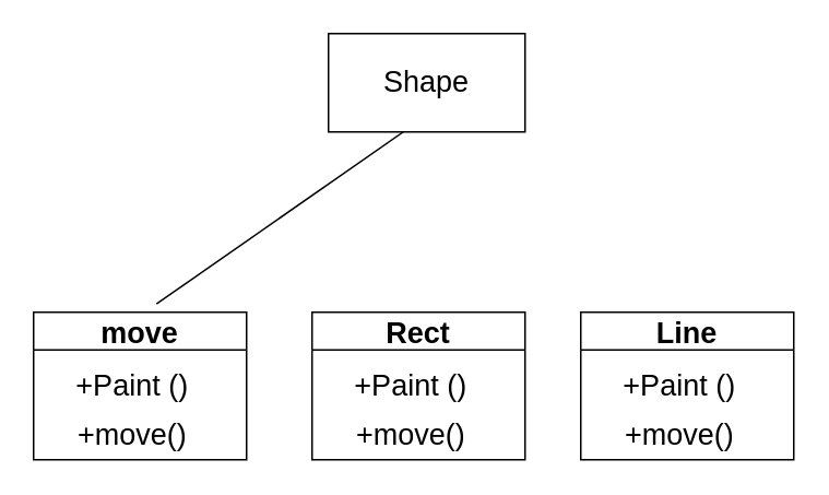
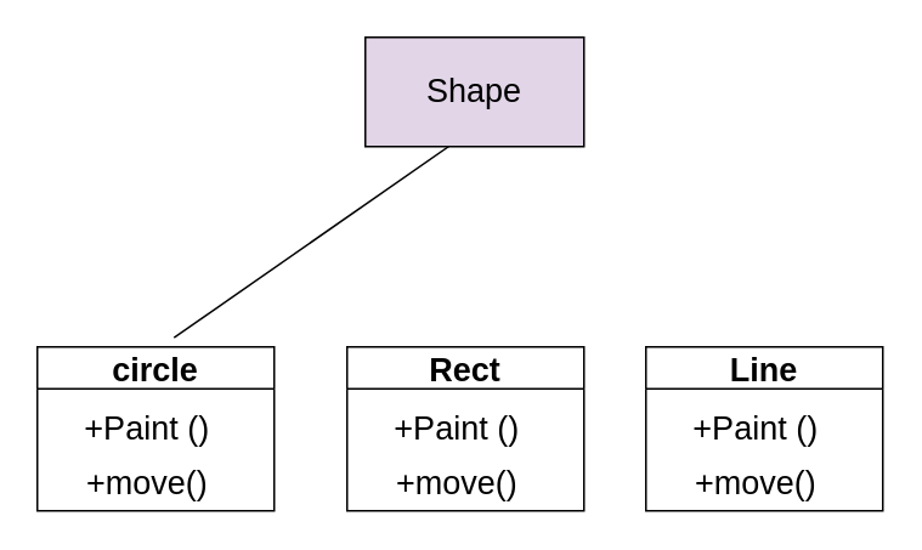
  <mxCell id="0" />
  <mxCell id="1" parent="0" />
- <mxCell id="2" value="move" style="swimlane;fontSize=18;" vertex="1" parent="1"><mxGeometry x="20" y="190" width="130" height="90" as="geometry" /></mxCell>
+ <mxCell id="2" value="circle" style="swimlane;fontSize=18;" vertex="1" parent="1"><mxGeometry x="20" y="190" width="130" height="90" as="geometry" /></mxCell>
  <mxCell id="3" value="+Paint ()" style="text;html=1;align=center;verticalAlign=middle;resizable=0;points=[];autosize=1;strokeColor=none;fillColor=none;fontSize=18;" vertex="1" parent="2"><mxGeometry x="20" y="30" width="80" height="30" as="geometry" /></mxCell>
  <mxCell id="4" value="+move()" style="text;html=1;align=center;verticalAlign=middle;resizable=0;points=[];autosize=1;strokeColor=none;fillColor=none;fontSize=18;" vertex="1" parent="2"><mxGeometry x="20" y="60" width="80" height="30" as="geometry" /></mxCell>
  <mxCell id="5" value="Rect" style="swimlane;fontSize=18;" vertex="1" parent="1"><mxGeometry x="190" y="190" width="130" height="90" as="geometry" /></mxCell>
  <mxCell id="6" value="+Paint ()" style="text;html=1;align=center;verticalAlign=middle;resizable=0;points=[];autosize=1;strokeColor=none;fillColor=none;fontSize=18;" vertex="1" parent="5"><mxGeometry x="20" y="30" width="80" height="30" as="geometry" /></mxCell>
  <mxCell id="7" value="+move()" style="text;html=1;align=center;verticalAlign=middle;resizable=0;points=[];autosize=1;strokeColor=none;fillColor=none;fontSize=18;" vertex="1" parent="5"><mxGeometry x="20" y="60" width="80" height="30" as="geometry" /></mxCell>
  <mxCell id="8" value="Line" style="swimlane;fontSize=18;" vertex="1" parent="1"><mxGeometry x="354" y="190" width="130" height="90" as="geometry" /></mxCell>
  <mxCell id="9" value="+Paint ()" style="text;html=1;align=center;verticalAlign=middle;resizable=0;points=[];autosize=1;strokeColor=none;fillColor=none;fontSize=18;" vertex="1" parent="8"><mxGeometry x="20" y="30" width="80" height="30" as="geometry" /></mxCell>
  <mxCell id="10" value="+move()" style="text;html=1;align=center;verticalAlign=middle;resizable=0;points=[];autosize=1;strokeColor=none;fillColor=none;fontSize=18;" vertex="1" parent="8"><mxGeometry x="20" y="60" width="80" height="30" as="geometry" /></mxCell>
  <mxCell id="11" value="" style="endArrow=none;html=1;rounded=0;fontSize=18;exitX=0.577;exitY=-0.056;exitDx=0;exitDy=0;exitPerimeter=0;" edge="1" parent="1" source="2"><mxGeometry width="50" height="50" relative="1" as="geometry"><mxPoint x="330" y="270" as="sourcePoint" /><mxPoint x="260" y="70" as="targetPoint" /></mxGeometry></mxCell>
- <mxCell id="12" value="Shape" style="rounded=0;whiteSpace=wrap;html=1;fontSize=18;" vertex="1" parent="1"><mxGeometry x="200" y="20" width="120" height="60" as="geometry" /></mxCell>
+ <mxCell id="12" value="Shape" style="rounded=0;whiteSpace=wrap;html=1;fontSize=18;fillColor=#e1d5e7;" vertex="1" parent="1"><mxGeometry x="200" y="20" width="120" height="60" as="geometry" /></mxCell>
